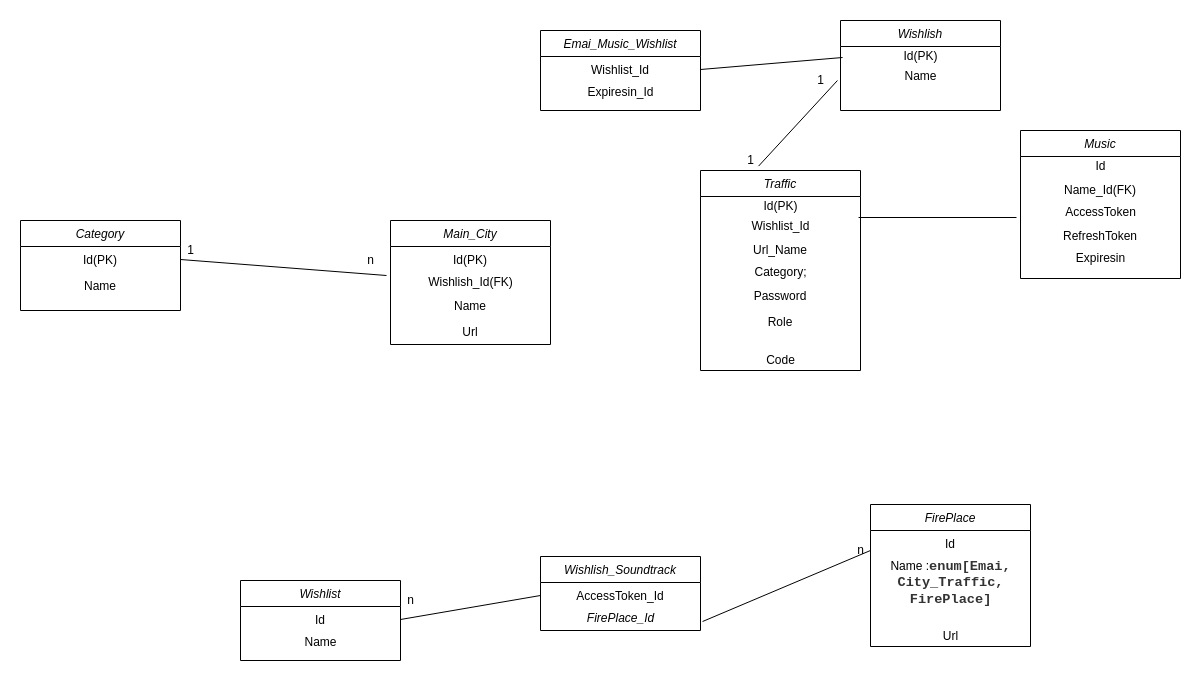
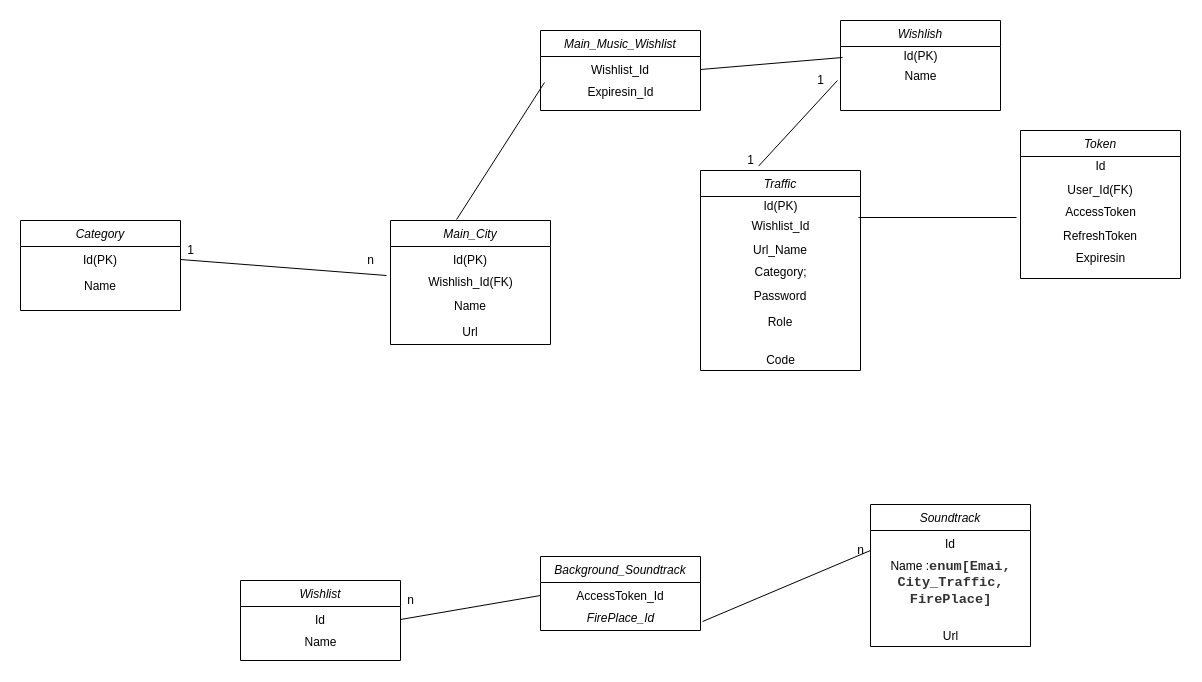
  <mxCell id="0" />
  <mxCell id="1" parent="0" />
  <mxCell id="2" value="Main_City" style="swimlane;fontStyle=2;align=center;verticalAlign=top;childLayout=stackLayout;horizontal=1;startSize=26;horizontalStack=0;resizeParent=1;resizeLast=0;collapsible=1;marginBottom=0;rounded=0;shadow=0;strokeWidth=1;" parent="1" vertex="1"><mxGeometry x="390" y="220" width="160" height="124" as="geometry"><mxRectangle x="230" y="140" width="160" height="26" as="alternateBounds" /></mxGeometry></mxCell>
  <mxCell id="3" value="Id(PK)" style="text;align=center;verticalAlign=top;spacingLeft=4;spacingRight=4;overflow=hidden;rotatable=0;points=[[0,0.5],[1,0.5]];portConstraint=eastwest;" parent="2" vertex="1"><mxGeometry y="26" width="160" height="26" as="geometry" /></mxCell>
  <mxCell id="4" value="Wishlish_Id(FK)" style="text;html=1;align=center;verticalAlign=middle;resizable=0;points=[];autosize=1;strokeColor=none;fillColor=none;" vertex="1" parent="2"><mxGeometry y="52" width="160" height="20" as="geometry" /></mxCell>
  <mxCell id="5" value="Name" style="text;align=center;verticalAlign=top;spacingLeft=4;spacingRight=4;overflow=hidden;rotatable=0;points=[[0,0.5],[1,0.5]];portConstraint=eastwest;rounded=0;shadow=0;html=0;" parent="2" vertex="1"><mxGeometry y="72" width="160" height="26" as="geometry" /></mxCell>
  <mxCell id="6" value="Url" style="text;align=center;verticalAlign=top;spacingLeft=4;spacingRight=4;overflow=hidden;rotatable=0;points=[[0,0.5],[1,0.5]];portConstraint=eastwest;rounded=0;shadow=0;html=0;" parent="2" vertex="1"><mxGeometry y="98" width="160" height="26" as="geometry" /></mxCell>
  <mxCell id="7" value="Category" style="swimlane;fontStyle=2;align=center;verticalAlign=top;childLayout=stackLayout;horizontal=1;startSize=26;horizontalStack=0;resizeParent=1;resizeLast=0;collapsible=1;marginBottom=0;rounded=0;shadow=0;strokeWidth=1;" vertex="1" parent="1"><mxGeometry x="20" y="220" width="160" height="90" as="geometry"><mxRectangle x="230" y="140" width="160" height="26" as="alternateBounds" /></mxGeometry></mxCell>
  <mxCell id="8" value="Id(PK)" style="text;align=center;verticalAlign=top;spacingLeft=4;spacingRight=4;overflow=hidden;rotatable=0;points=[[0,0.5],[1,0.5]];portConstraint=eastwest;" vertex="1" parent="7"><mxGeometry y="26" width="160" height="26" as="geometry" /></mxCell>
  <mxCell id="9" value="Name" style="text;align=center;verticalAlign=top;spacingLeft=4;spacingRight=4;overflow=hidden;rotatable=0;points=[[0,0.5],[1,0.5]];portConstraint=eastwest;rounded=0;shadow=0;html=0;" vertex="1" parent="7"><mxGeometry y="52" width="160" height="26" as="geometry" /></mxCell>
  <mxCell id="10" value="" style="endArrow=none;html=1;rounded=0;entryX=-0.025;entryY=0.15;entryDx=0;entryDy=0;entryPerimeter=0;exitX=1;exitY=0.5;exitDx=0;exitDy=0;" edge="1" parent="1" source="8" target="4"><mxGeometry width="50" height="50" relative="1" as="geometry"><mxPoint x="310" y="320" as="sourcePoint" /><mxPoint x="360" y="270" as="targetPoint" /></mxGeometry></mxCell>
  <mxCell id="11" value="1" style="text;html=1;align=center;verticalAlign=middle;resizable=0;points=[];autosize=1;strokeColor=none;fillColor=none;" vertex="1" parent="1"><mxGeometry x="180" y="240" width="20" height="20" as="geometry" /></mxCell>
  <mxCell id="12" value="n" style="text;html=1;align=center;verticalAlign=middle;resizable=0;points=[];autosize=1;strokeColor=none;fillColor=none;" vertex="1" parent="1"><mxGeometry x="360" y="250" width="20" height="20" as="geometry" /></mxCell>
- <mxCell id="13" value="FirePlace" style="swimlane;fontStyle=2;align=center;verticalAlign=top;childLayout=stackLayout;horizontal=1;startSize=26;horizontalStack=0;resizeParent=1;resizeLast=0;collapsible=1;marginBottom=0;rounded=0;shadow=0;strokeWidth=1;" vertex="1" parent="1"><mxGeometry x="870" y="504" width="160" height="142" as="geometry"><mxRectangle x="230" y="140" width="160" height="26" as="alternateBounds" /></mxGeometry></mxCell>
+ <mxCell id="13" value="Soundtrack" style="swimlane;fontStyle=2;align=center;verticalAlign=top;childLayout=stackLayout;horizontal=1;startSize=26;horizontalStack=0;resizeParent=1;resizeLast=0;collapsible=1;marginBottom=0;rounded=0;shadow=0;strokeWidth=1;" vertex="1" parent="1"><mxGeometry x="870" y="504" width="160" height="142" as="geometry"><mxRectangle x="230" y="140" width="160" height="26" as="alternateBounds" /></mxGeometry></mxCell>
  <mxCell id="14" value="Id" style="text;align=center;verticalAlign=top;spacingLeft=4;spacingRight=4;overflow=hidden;rotatable=0;points=[[0,0.5],[1,0.5]];portConstraint=eastwest;" vertex="1" parent="13"><mxGeometry y="26" width="160" height="26" as="geometry" /></mxCell>
  <mxCell id="15" value="Name :&lt;span class=&quot;hljs-keyword&quot; style=&quot;background-color: transparent ; font-family: &amp;#34;consolas&amp;#34; , &amp;#34;liberation mono&amp;#34; , &amp;#34;menlo&amp;#34; , &amp;#34;courier&amp;#34; , monospace ; font-size: 13.6px ; color: rgb(51 , 51 , 51) ; box-sizing: border-box&quot;&gt;&lt;b&gt;enum[Emai,&lt;/b&gt;&lt;br&gt;&lt;b&gt;City_Traffic,&lt;br&gt;&lt;/b&gt;&lt;/span&gt;&lt;span class=&quot;hljs-keyword&quot; style=&quot;background-color: transparent ; font-family: &amp;#34;consolas&amp;#34; , &amp;#34;liberation mono&amp;#34; , &amp;#34;menlo&amp;#34; , &amp;#34;courier&amp;#34; , monospace ; font-size: 13.6px ; color: rgb(51 , 51 , 51) ; box-sizing: border-box ; font-weight: 700&quot;&gt;FirePlace]&lt;br&gt;&lt;br&gt;&lt;/span&gt;&lt;span style=&quot;background-color: transparent ; font-family: &amp;#34;consolas&amp;#34; , &amp;#34;liberation mono&amp;#34; , &amp;#34;menlo&amp;#34; , &amp;#34;courier&amp;#34; , monospace ; font-size: 13.6px ; color: rgb(51 , 51 , 51)&quot;&gt;&lt;/span&gt;" style="text;html=1;align=center;verticalAlign=middle;resizable=0;points=[];autosize=1;strokeColor=none;fillColor=none;" vertex="1" parent="13"><mxGeometry y="52" width="160" height="70" as="geometry" /></mxCell>
  <mxCell id="16" value="Url" style="text;html=1;align=center;verticalAlign=middle;resizable=0;points=[];autosize=1;strokeColor=none;fillColor=none;" vertex="1" parent="13"><mxGeometry y="122" width="160" height="20" as="geometry" /></mxCell>
- <mxCell id="17" value="Wishlish_Soundtrack" style="swimlane;fontStyle=2;align=center;verticalAlign=top;childLayout=stackLayout;horizontal=1;startSize=26;horizontalStack=0;resizeParent=1;resizeLast=0;collapsible=1;marginBottom=0;rounded=0;shadow=0;strokeWidth=1;" vertex="1" parent="1"><mxGeometry x="540" y="556" width="160" height="74" as="geometry"><mxRectangle x="230" y="140" width="160" height="26" as="alternateBounds" /></mxGeometry></mxCell>
+ <mxCell id="17" value="Background_Soundtrack" style="swimlane;fontStyle=2;align=center;verticalAlign=top;childLayout=stackLayout;horizontal=1;startSize=26;horizontalStack=0;resizeParent=1;resizeLast=0;collapsible=1;marginBottom=0;rounded=0;shadow=0;strokeWidth=1;" vertex="1" parent="1"><mxGeometry x="540" y="556" width="160" height="74" as="geometry"><mxRectangle x="230" y="140" width="160" height="26" as="alternateBounds" /></mxGeometry></mxCell>
  <mxCell id="18" value="AccessToken_Id" style="text;align=center;verticalAlign=top;spacingLeft=4;spacingRight=4;overflow=hidden;rotatable=0;points=[[0,0.5],[1,0.5]];portConstraint=eastwest;" vertex="1" parent="17"><mxGeometry y="26" width="160" height="26" as="geometry" /></mxCell>
  <mxCell id="19" value="&lt;span style=&quot;font-style: italic&quot;&gt;FirePlace_Id&lt;/span&gt;" style="text;html=1;align=center;verticalAlign=middle;resizable=0;points=[];autosize=1;strokeColor=none;fillColor=none;" vertex="1" parent="17"><mxGeometry y="52" width="160" height="20" as="geometry" /></mxCell>
  <mxCell id="20" value="Wishlist" style="swimlane;fontStyle=2;align=center;verticalAlign=top;childLayout=stackLayout;horizontal=1;startSize=26;horizontalStack=0;resizeParent=1;resizeLast=0;collapsible=1;marginBottom=0;rounded=0;shadow=0;strokeWidth=1;" vertex="1" parent="1"><mxGeometry x="240" y="580" width="160" height="80" as="geometry"><mxRectangle x="230" y="140" width="160" height="26" as="alternateBounds" /></mxGeometry></mxCell>
  <mxCell id="21" value="Id" style="text;align=center;verticalAlign=top;spacingLeft=4;spacingRight=4;overflow=hidden;rotatable=0;points=[[0,0.5],[1,0.5]];portConstraint=eastwest;" vertex="1" parent="20"><mxGeometry y="26" width="160" height="26" as="geometry" /></mxCell>
  <mxCell id="22" value="Name" style="text;html=1;align=center;verticalAlign=middle;resizable=0;points=[];autosize=1;strokeColor=none;fillColor=none;" vertex="1" parent="20"><mxGeometry y="52" width="160" height="20" as="geometry" /></mxCell>
  <mxCell id="23" value="" style="endArrow=none;html=1;rounded=0;entryX=0;entryY=0.5;entryDx=0;entryDy=0;exitX=1;exitY=0.5;exitDx=0;exitDy=0;" edge="1" parent="1" source="21" target="18"><mxGeometry width="50" height="50" relative="1" as="geometry"><mxPoint x="430" y="640" as="sourcePoint" /><mxPoint x="480" y="590" as="targetPoint" /></mxGeometry></mxCell>
  <mxCell id="24" value="" style="endArrow=none;html=1;rounded=0;entryX=0;entryY=0.769;entryDx=0;entryDy=0;entryPerimeter=0;exitX=1.013;exitY=0.65;exitDx=0;exitDy=0;exitPerimeter=0;" edge="1" parent="1" source="19" target="14"><mxGeometry width="50" height="50" relative="1" as="geometry"><mxPoint x="750" y="610" as="sourcePoint" /><mxPoint x="800" y="560" as="targetPoint" /></mxGeometry></mxCell>
  <mxCell id="25" value="n" style="text;html=1;align=center;verticalAlign=middle;resizable=0;points=[];autosize=1;strokeColor=none;fillColor=none;" vertex="1" parent="1"><mxGeometry x="400" y="590" width="20" height="20" as="geometry" /></mxCell>
  <mxCell id="26" value="n" style="text;html=1;align=center;verticalAlign=middle;resizable=0;points=[];autosize=1;strokeColor=none;fillColor=none;" vertex="1" parent="1"><mxGeometry x="850" y="540" width="20" height="20" as="geometry" /></mxCell>
  <mxCell id="27" value="Traffic" style="swimlane;fontStyle=2;align=center;verticalAlign=top;childLayout=stackLayout;horizontal=1;startSize=26;horizontalStack=0;resizeParent=1;resizeLast=0;collapsible=1;marginBottom=0;rounded=0;shadow=0;strokeWidth=1;" vertex="1" parent="1"><mxGeometry x="700" y="170" width="160" height="200" as="geometry"><mxRectangle x="230" y="140" width="160" height="26" as="alternateBounds" /></mxGeometry></mxCell>
  <mxCell id="28" value="Id(PK)" style="text;html=1;align=center;verticalAlign=middle;resizable=0;points=[];autosize=1;strokeColor=none;fillColor=none;" vertex="1" parent="27"><mxGeometry y="26" width="160" height="20" as="geometry" /></mxCell>
  <mxCell id="29" value="Wishlist_Id" style="text;html=1;align=center;verticalAlign=middle;resizable=0;points=[];autosize=1;strokeColor=none;fillColor=none;" vertex="1" parent="27"><mxGeometry y="46" width="160" height="20" as="geometry" /></mxCell>
  <mxCell id="30" value="Url_Name" style="text;align=center;verticalAlign=top;spacingLeft=4;spacingRight=4;overflow=hidden;rotatable=0;points=[[0,0.5],[1,0.5]];portConstraint=eastwest;" vertex="1" parent="27"><mxGeometry y="66" width="160" height="26" as="geometry" /></mxCell>
  <mxCell id="31" value="Category;" style="text;html=1;align=center;verticalAlign=middle;resizable=0;points=[];autosize=1;strokeColor=none;fillColor=none;" vertex="1" parent="27"><mxGeometry y="92" width="160" height="20" as="geometry" /></mxCell>
  <mxCell id="32" value="Password" style="text;align=center;verticalAlign=top;spacingLeft=4;spacingRight=4;overflow=hidden;rotatable=0;points=[[0,0.5],[1,0.5]];portConstraint=eastwest;rounded=0;shadow=0;html=0;" vertex="1" parent="27"><mxGeometry y="112" width="160" height="26" as="geometry" /></mxCell>
  <mxCell id="33" value="Role" style="text;align=center;verticalAlign=top;spacingLeft=4;spacingRight=4;overflow=hidden;rotatable=0;points=[[0,0.5],[1,0.5]];portConstraint=eastwest;rounded=0;shadow=0;html=0;" vertex="1" parent="27"><mxGeometry y="138" width="160" height="42" as="geometry" /></mxCell>
  <mxCell id="34" value="Code" style="text;html=1;align=center;verticalAlign=middle;resizable=0;points=[];autosize=1;strokeColor=none;fillColor=none;" vertex="1" parent="27"><mxGeometry y="180" width="160" height="20" as="geometry" /></mxCell>
  <mxCell id="35" value="Wishlish" style="swimlane;fontStyle=2;align=center;verticalAlign=top;childLayout=stackLayout;horizontal=1;startSize=26;horizontalStack=0;resizeParent=1;resizeLast=0;collapsible=1;marginBottom=0;rounded=0;shadow=0;strokeWidth=1;" vertex="1" parent="1"><mxGeometry x="840" y="20" width="160" height="90" as="geometry"><mxRectangle x="230" y="140" width="160" height="26" as="alternateBounds" /></mxGeometry></mxCell>
  <mxCell id="36" value="Id(PK)" style="text;html=1;align=center;verticalAlign=middle;resizable=0;points=[];autosize=1;strokeColor=none;fillColor=none;" vertex="1" parent="35"><mxGeometry y="26" width="160" height="20" as="geometry" /></mxCell>
  <mxCell id="37" value="Name" style="text;html=1;align=center;verticalAlign=middle;resizable=0;points=[];autosize=1;strokeColor=none;fillColor=none;" vertex="1" parent="35"><mxGeometry y="46" width="160" height="20" as="geometry" /></mxCell>
- <mxCell id="38" value="Emai_Music_Wishlist" style="swimlane;fontStyle=2;align=center;verticalAlign=top;childLayout=stackLayout;horizontal=1;startSize=26;horizontalStack=0;resizeParent=1;resizeLast=0;collapsible=1;marginBottom=0;rounded=0;shadow=0;strokeWidth=1;" vertex="1" parent="1"><mxGeometry x="540" y="30" width="160" height="80" as="geometry"><mxRectangle x="230" y="140" width="160" height="26" as="alternateBounds" /></mxGeometry></mxCell>
+ <mxCell id="38" value="Main_Music_Wishlist" style="swimlane;fontStyle=2;align=center;verticalAlign=top;childLayout=stackLayout;horizontal=1;startSize=26;horizontalStack=0;resizeParent=1;resizeLast=0;collapsible=1;marginBottom=0;rounded=0;shadow=0;strokeWidth=1;" vertex="1" parent="1"><mxGeometry x="540" y="30" width="160" height="80" as="geometry"><mxRectangle x="230" y="140" width="160" height="26" as="alternateBounds" /></mxGeometry></mxCell>
  <mxCell id="39" value="Wishlist_Id" style="text;align=center;verticalAlign=top;spacingLeft=4;spacingRight=4;overflow=hidden;rotatable=0;points=[[0,0.5],[1,0.5]];portConstraint=eastwest;" vertex="1" parent="38"><mxGeometry y="26" width="160" height="26" as="geometry" /></mxCell>
  <mxCell id="40" value="Expiresin_Id" style="text;html=1;align=center;verticalAlign=middle;resizable=0;points=[];autosize=1;strokeColor=none;fillColor=none;" vertex="1" parent="38"><mxGeometry y="52" width="160" height="20" as="geometry" /></mxCell>
+ <mxCell id="41" value="" style="endArrow=none;html=1;rounded=0;entryX=0.025;entryY=0;entryDx=0;entryDy=0;entryPerimeter=0;exitX=0.413;exitY=-0.008;exitDx=0;exitDy=0;exitPerimeter=0;" edge="1" parent="1" source="2" target="40"><mxGeometry width="50" height="50" relative="1" as="geometry"><mxPoint x="450" y="200" as="sourcePoint" /><mxPoint x="500" y="150" as="targetPoint" /></mxGeometry></mxCell>
  <mxCell id="42" value="" style="endArrow=none;html=1;rounded=0;entryX=0.013;entryY=0.55;entryDx=0;entryDy=0;entryPerimeter=0;exitX=1;exitY=0.5;exitDx=0;exitDy=0;" edge="1" parent="1" source="39" target="36"><mxGeometry width="50" height="50" relative="1" as="geometry"><mxPoint x="710" y="100" as="sourcePoint" /><mxPoint x="760" y="50" as="targetPoint" /></mxGeometry></mxCell>
  <mxCell id="43" value="" style="endArrow=none;html=1;rounded=0;entryX=-0.019;entryY=0.7;entryDx=0;entryDy=0;entryPerimeter=0;exitX=0.363;exitY=-0.022;exitDx=0;exitDy=0;exitPerimeter=0;" edge="1" parent="1" source="27" target="37"><mxGeometry width="50" height="50" relative="1" as="geometry"><mxPoint x="760" y="170" as="sourcePoint" /><mxPoint x="810" as="targetPoint" y="120" /></mxGeometry></mxCell>
  <mxCell id="44" value="1" style="text;html=1;align=center;verticalAlign=middle;resizable=0;points=[];autosize=1;strokeColor=none;fillColor=none;" vertex="1" parent="1"><mxGeometry x="740" y="150" width="20" height="20" as="geometry" /></mxCell>
  <mxCell id="45" value="1" style="text;html=1;align=center;verticalAlign=middle;resizable=0;points=[];autosize=1;strokeColor=none;fillColor=none;" vertex="1" parent="1"><mxGeometry x="810" y="70" width="20" height="20" as="geometry" /></mxCell>
- <mxCell id="46" value="Music" style="swimlane;fontStyle=2;align=center;verticalAlign=top;childLayout=stackLayout;horizontal=1;startSize=26;horizontalStack=0;resizeParent=1;resizeLast=0;collapsible=1;marginBottom=0;rounded=0;shadow=0;strokeWidth=1;" vertex="1" parent="1"><mxGeometry x="1020" y="130" width="160" height="148" as="geometry"><mxRectangle x="230" y="140" width="160" height="26" as="alternateBounds" /></mxGeometry></mxCell>
+ <mxCell id="46" value="Token" style="swimlane;fontStyle=2;align=center;verticalAlign=top;childLayout=stackLayout;horizontal=1;startSize=26;horizontalStack=0;resizeParent=1;resizeLast=0;collapsible=1;marginBottom=0;rounded=0;shadow=0;strokeWidth=1;" vertex="1" parent="1"><mxGeometry x="1020" y="130" width="160" height="148" as="geometry"><mxRectangle x="230" y="140" width="160" height="26" as="alternateBounds" /></mxGeometry></mxCell>
  <mxCell id="47" value="Id" style="text;html=1;align=center;verticalAlign=middle;resizable=0;points=[];autosize=1;strokeColor=none;fillColor=none;" vertex="1" parent="46"><mxGeometry y="26" width="160" height="20" as="geometry" /></mxCell>
- <mxCell id="48" value="Name_Id(FK)" style="text;align=center;verticalAlign=top;spacingLeft=4;spacingRight=4;overflow=hidden;rotatable=0;points=[[0,0.5],[1,0.5]];portConstraint=eastwest;rounded=0;shadow=0;html=0;" vertex="1" parent="46"><mxGeometry y="46" width="160" height="26" as="geometry" /></mxCell>
+ <mxCell id="48" value="User_Id(FK)" style="text;align=center;verticalAlign=top;spacingLeft=4;spacingRight=4;overflow=hidden;rotatable=0;points=[[0,0.5],[1,0.5]];portConstraint=eastwest;rounded=0;shadow=0;html=0;" vertex="1" parent="46"><mxGeometry y="46" width="160" height="26" as="geometry" /></mxCell>
  <mxCell id="49" value="AccessToken" style="text;html=1;align=center;verticalAlign=middle;resizable=0;points=[];autosize=1;strokeColor=none;fillColor=none;" vertex="1" parent="46"><mxGeometry y="72" width="160" height="20" as="geometry" /></mxCell>
  <mxCell id="50" value="RefreshToken" style="text;align=center;verticalAlign=top;spacingLeft=4;spacingRight=4;overflow=hidden;rotatable=0;points=[[0,0.5],[1,0.5]];portConstraint=eastwest;" vertex="1" parent="46"><mxGeometry y="92" width="160" height="26" as="geometry" /></mxCell>
  <mxCell id="51" value="Expiresin" style="text;html=1;align=center;verticalAlign=middle;resizable=0;points=[];autosize=1;strokeColor=none;fillColor=none;" vertex="1" parent="46"><mxGeometry y="118" width="160" height="20" as="geometry" /></mxCell>
  <mxCell id="52" value="" style="endArrow=none;html=1;rounded=0;entryX=-0.025;entryY=-0.192;entryDx=0;entryDy=0;entryPerimeter=0;exitX=0.988;exitY=0.05;exitDx=0;exitDy=0;exitPerimeter=0;" edge="1" parent="1" source="29" target="50"><mxGeometry width="50" height="50" relative="1" as="geometry"><mxPoint x="880" y="290" as="sourcePoint" /><mxPoint x="930" y="240" as="targetPoint" /></mxGeometry></mxCell>
